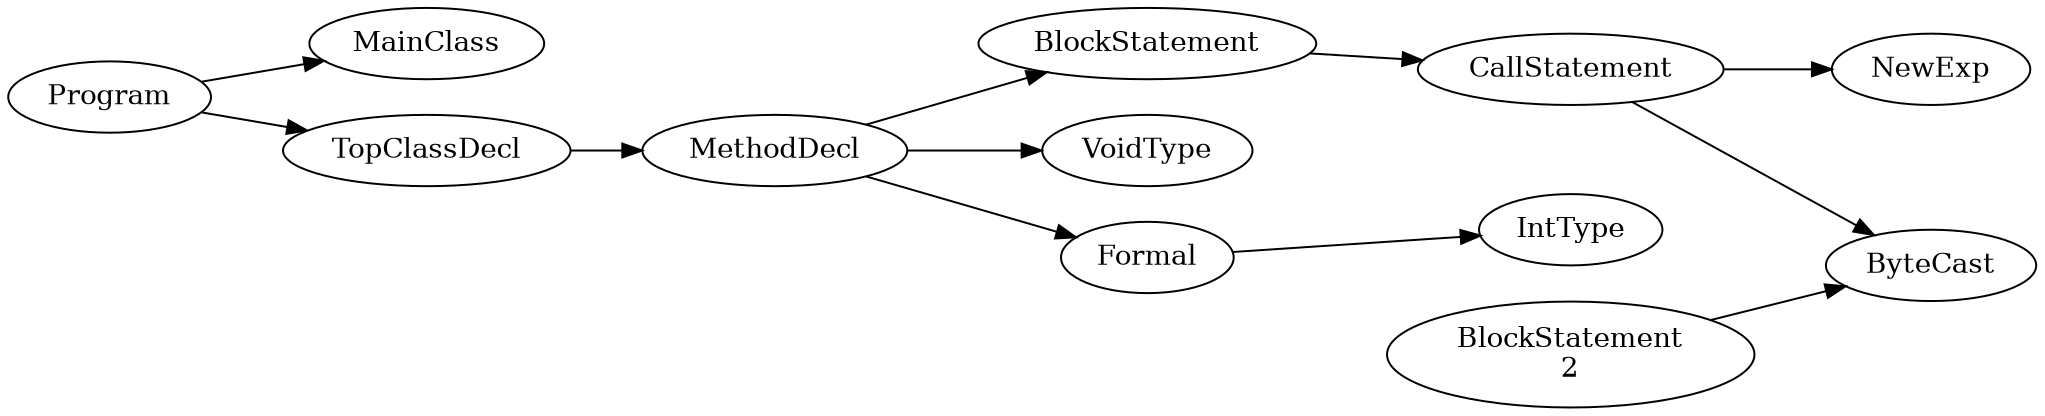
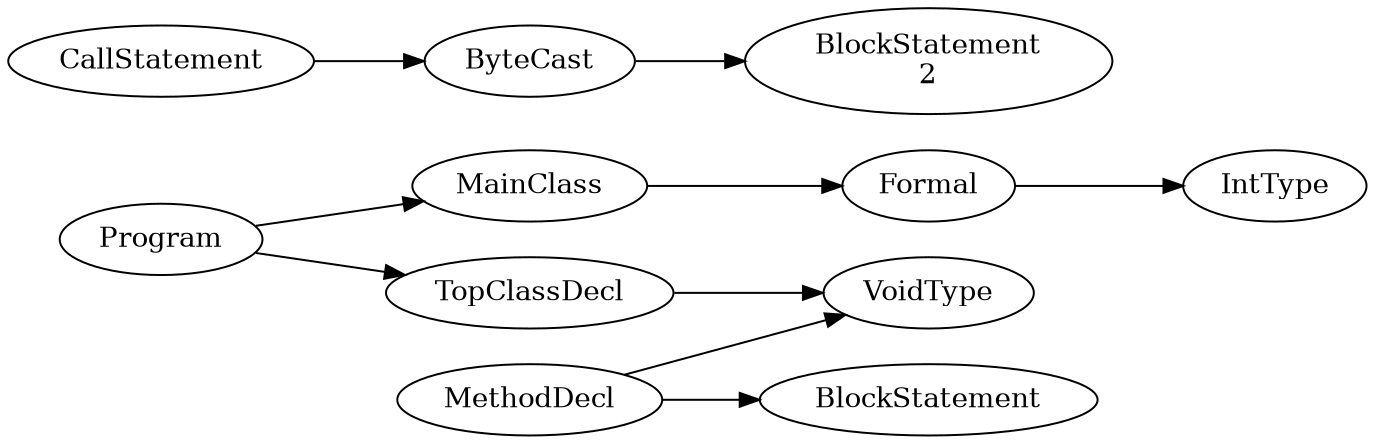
  digraph {
    rankdir=LR
    n1 [label=Program]
    n2 [label=MainClass]
    n3 [label=TopClassDecl]
    n4 [label=MethodDecl]
    n5 [label=BlockStatement]
    n6 [label=CallStatement]
-   n7 [label=NewExp]
    n8 [label=ByteCast]
    n9 [label="BlockStatement\n2"]
    n10 [label=VoidType]
    n11 [label=Formal]
    n12 [label=IntType]
    n1 -> n2
    n1 -> n3
-   n3 -> n4
+   n3 -> n10
    n4 -> n5
    n4 -> n10
-   n4 -> n11
-   n5 -> n6
-   n6 -> n7
+   n2 -> n11
    n6 -> n8
-   n9 -> n8
+   n8 -> n9
    n11 -> n12
  }
